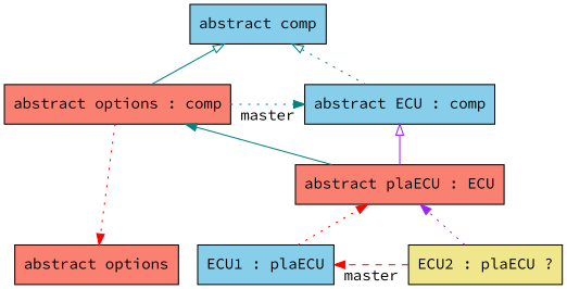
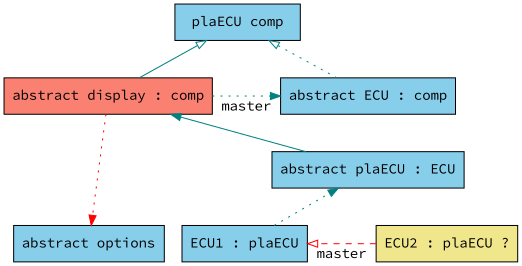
  digraph {
    fontname="Source Code Pro"
    rankdir=BT
    node [fillcolor=skyblue fontname="Source Code Pro" shape=box style=filled]
    edge [arrowhead=normal color=teal fontname="Source Code Pro" style=dotted]
-   n1 [fillcolor=salmon label="abstract options"]
-   n2 [label="abstract comp"]
+   n1 [label="abstract options"]
+   n2 [label="plaECU comp"]
    n3 [label="abstract ECU : comp"]
-   n4 [fillcolor=salmon label="abstract options : comp"]
-   n5 [fillcolor=salmon label="abstract plaECU : ECU"]
+   n4 [fillcolor=salmon label="abstract display : comp"]
+   n5 [label="abstract plaECU : ECU"]
    n6 [label="ECU1 : plaECU"]
    n7 [fillcolor=khaki label="ECU2 : plaECU ?"]
    n3 -> n2 [arrowhead=onormal]
    n4 -> n1 [color=red constraint=false]
    n4 -> n2 [arrowhead=onormal style=solid]
    n4 -> n3 [constraint=false label=master]
-   n5 -> n3 [arrowhead=onormal color=purple style=solid]
    n5 -> n4 [constraint=false style=solid]
-   n6 -> n5 [color=red]
-   n7 -> n5 [color=purple]
-   n7 -> n6 [color=red constraint=false label=master style=dashed]
+   n6 -> n5
+   n7 -> n6 [arrowhead=onormal color=red constraint=false label=master style=dashed]
  }
